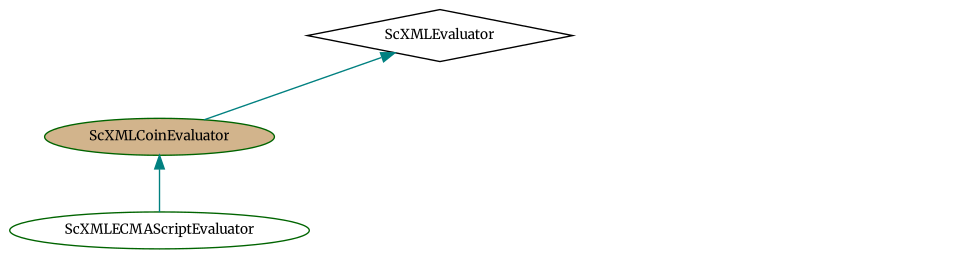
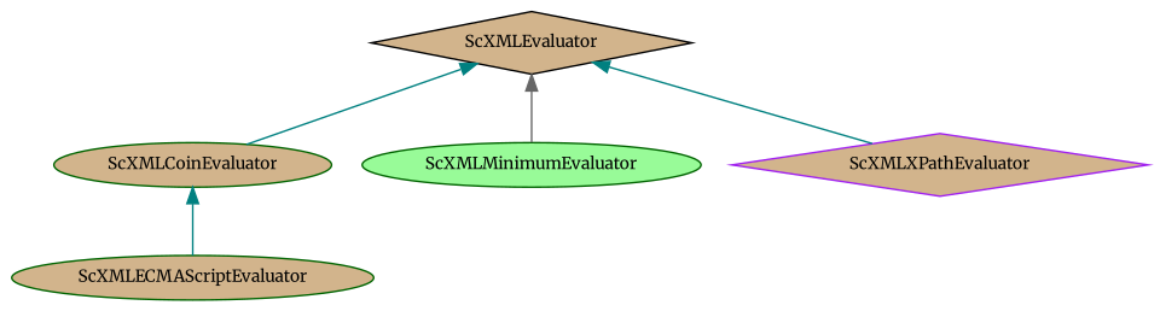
  digraph {
    fontname=Merriweather
    rankdir=TB
    node [color=darkgreen fillcolor=white fontname=Merriweather fontsize=10 shape=ellipse style=filled]
    edge [color=teal dir=back fontname=Merriweather fontsize=10 labelfontname=Helvetica labelfontsize=10 style=solid]
-   n1 [color=black fontcolor=black height=0.2 label=ScXMLEvaluator shape=diamond width=0.4]
+   n1 [color=black fillcolor=tan fontcolor=black height=0.2 label=ScXMLEvaluator shape=diamond width=0.4]
    n2 [fillcolor=tan height=0.2 label=ScXMLCoinEvaluator width=0.4]
-   n5 [height=0.2 label=ScXMLECMAScriptEvaluator width=0.4]
+   n3 [fillcolor=palegreen height=0.2 label=ScXMLMinimumEvaluator width=0.4]
+   n4 [color=purple fillcolor=tan height=0.2 label=ScXMLXPathEvaluator shape=diamond width=0.4]
+   n5 [fillcolor=tan height=0.2 label=ScXMLECMAScriptEvaluator width=0.4]
    n1 -> n2
+   n1 -> n3 [color=gray40]
+   n1 -> n4
    n2 -> n5
  }
